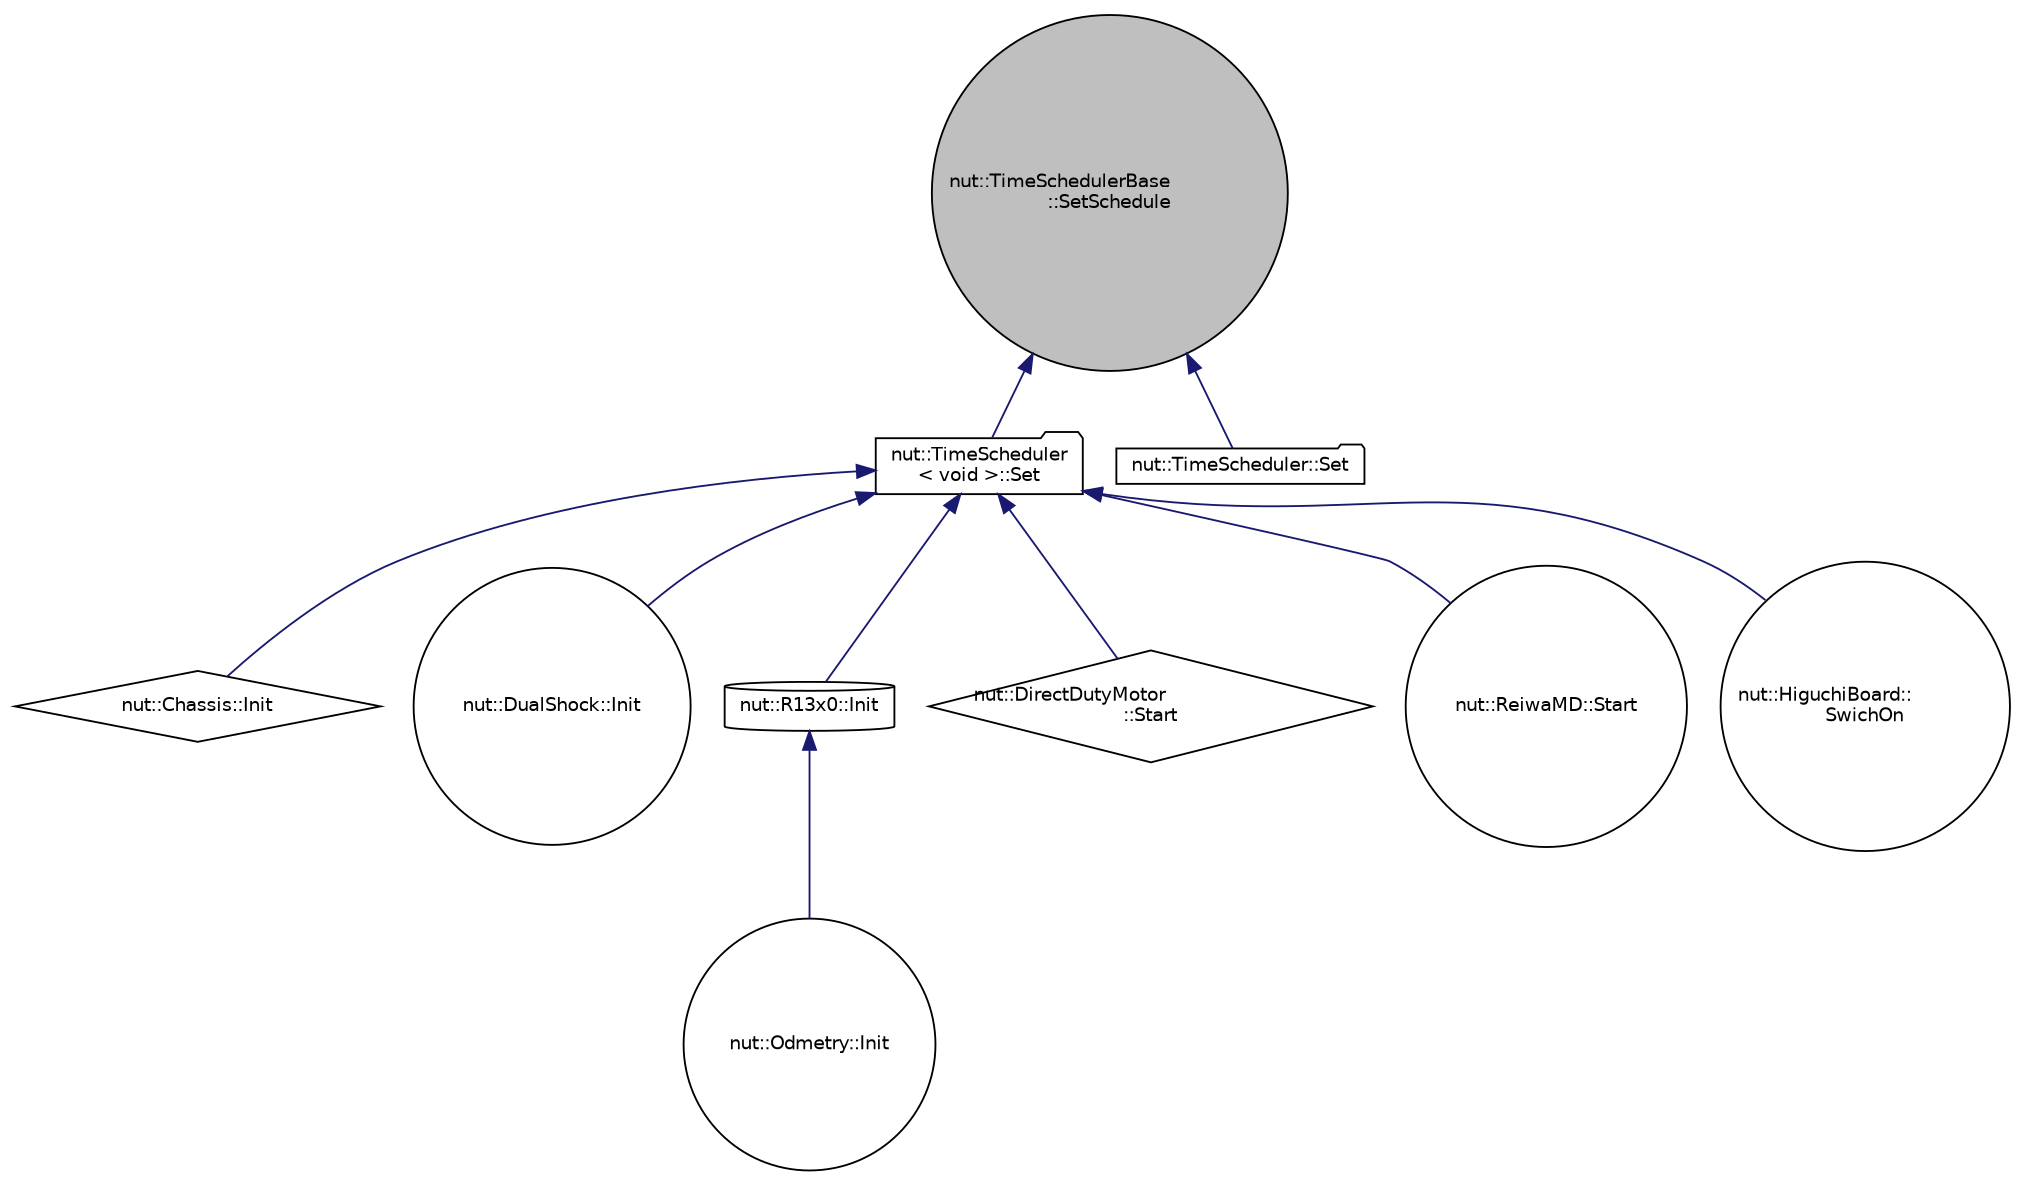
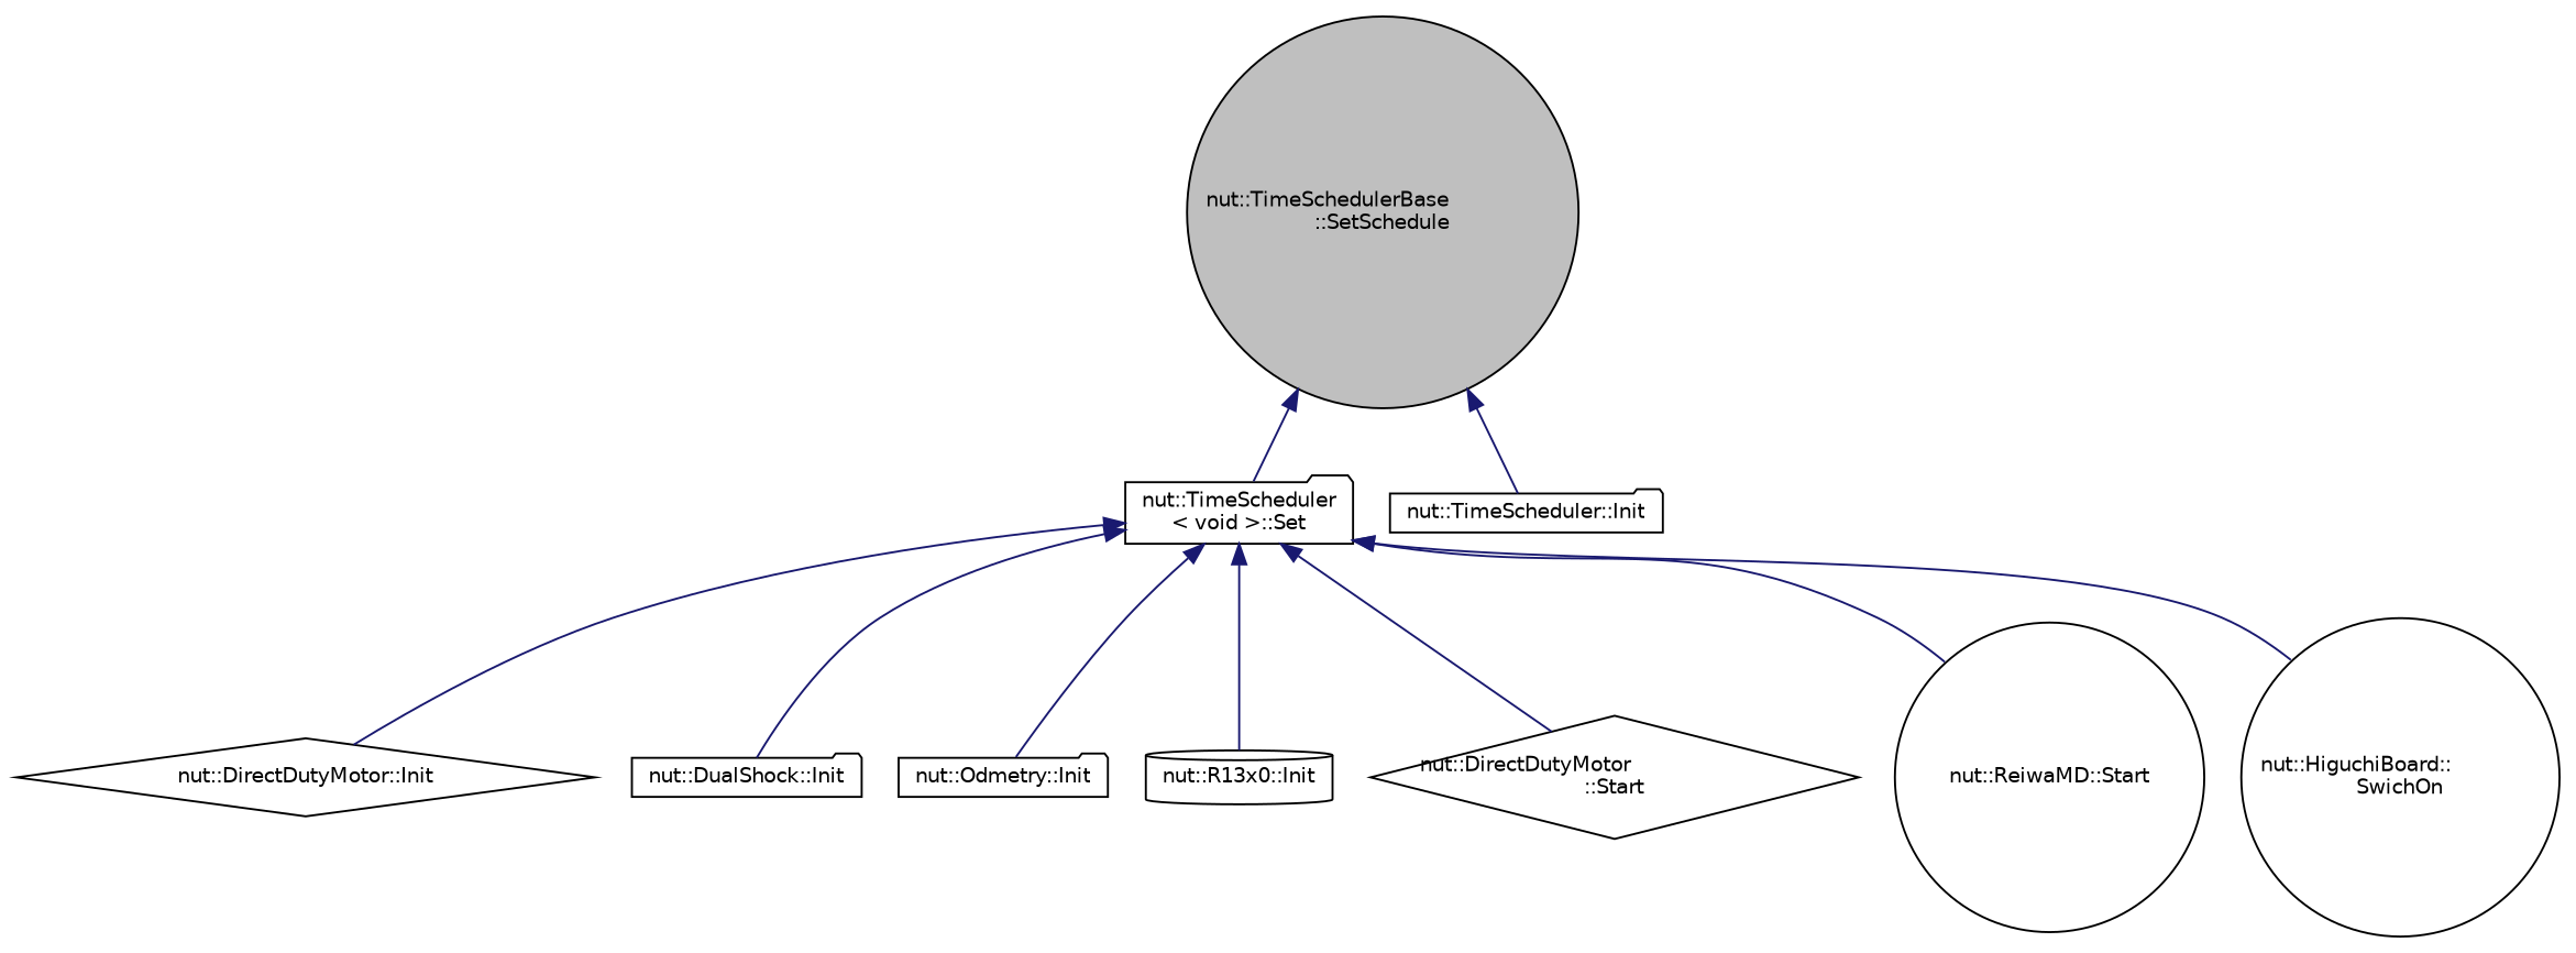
  digraph {
    rankdir=TB
    node [color=black fillcolor=white fontname=Helvetica fontsize=10 shape=circle style=filled]
    edge [color=midnightblue dir=back fontname=Helvetica fontsize=10 labelfontname=Helvetica labelfontsize=10 style=solid]
    n1 [fillcolor=grey75 fontcolor=black height=0.2 label="nut::TimeSchedulerBase\l::SetSchedule" width=0.4]
    n2 [height=0.2 label="nut::TimeScheduler\l\< void \>::Set" shape=folder width=0.4]
-   n3 [height=0.2 label="nut::TimeScheduler::Set" shape=folder width=0.4]
-   n4 [height=0.2 label="nut::Chassis::Init" shape=diamond width=0.4]
-   n5 [height=0.2 label="nut::DualShock::Init" width=0.4]
-   n6 [height=0.2 label="nut::Odmetry::Init" width=0.4]
+   n3 [height=0.2 label="nut::TimeScheduler::Init" shape=folder width=0.4]
+   n4 [height=0.2 label="nut::DirectDutyMotor::Init" shape=diamond width=0.4]
+   n5 [height=0.2 label="nut::DualShock::Init" shape=folder width=0.4]
+   n6 [height=0.2 label="nut::Odmetry::Init" shape=folder width=0.4]
    n7 [height=0.2 label="nut::R13x0::Init" shape=cylinder width=0.4]
    n8 [height=0.2 label="nut::DirectDutyMotor\l::Start" shape=diamond width=0.4]
    n9 [height=0.2 label="nut::ReiwaMD::Start" width=0.4]
    n10 [height=0.2 label="nut::HiguchiBoard::\lSwichOn" width=0.4]
    n1 -> n2
    n1 -> n3
    n2 -> n4
    n2 -> n5
-   n7 -> n6
+   n2 -> n6
    n2 -> n7
    n2 -> n8
    n2 -> n9
    n2 -> n10
  }
